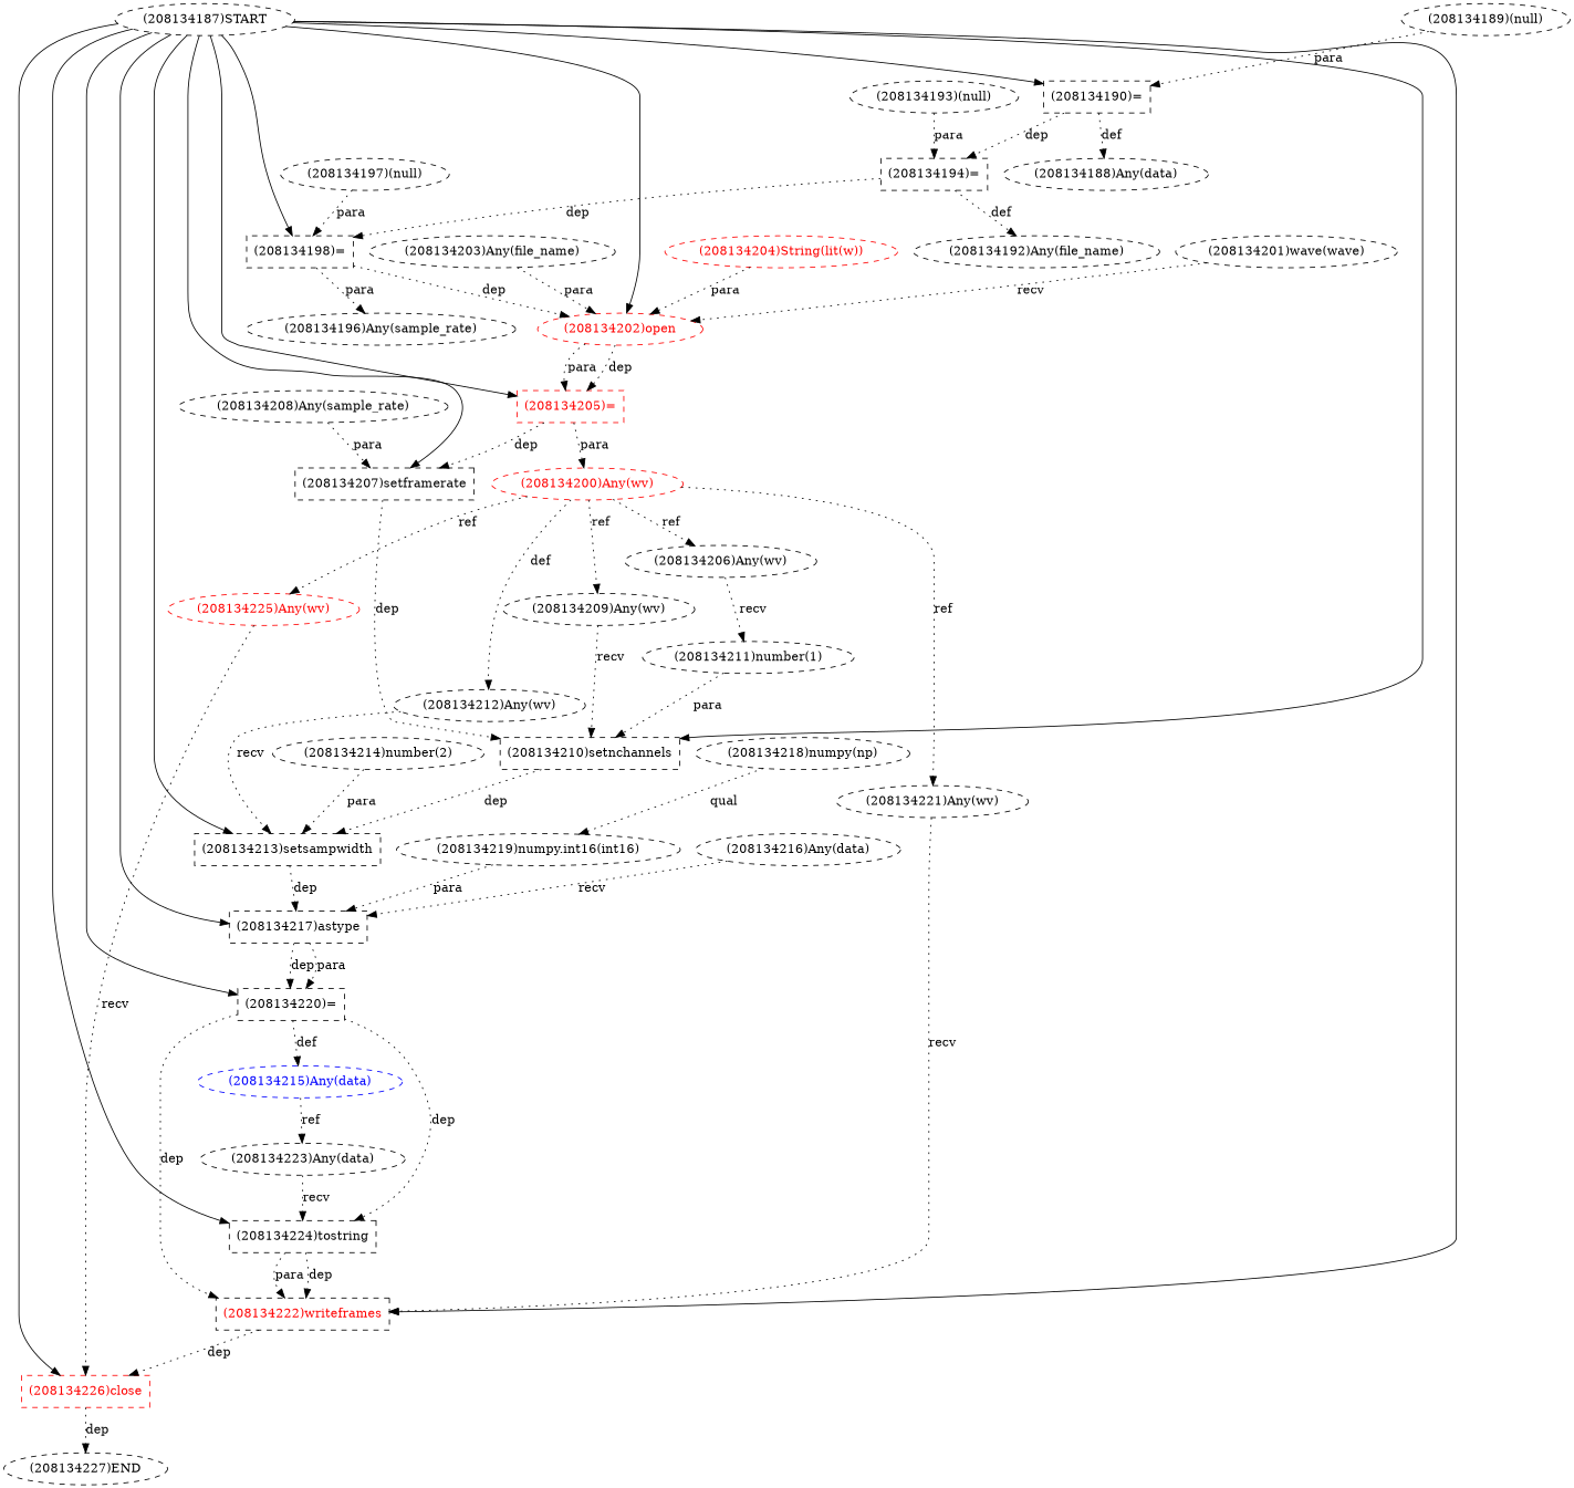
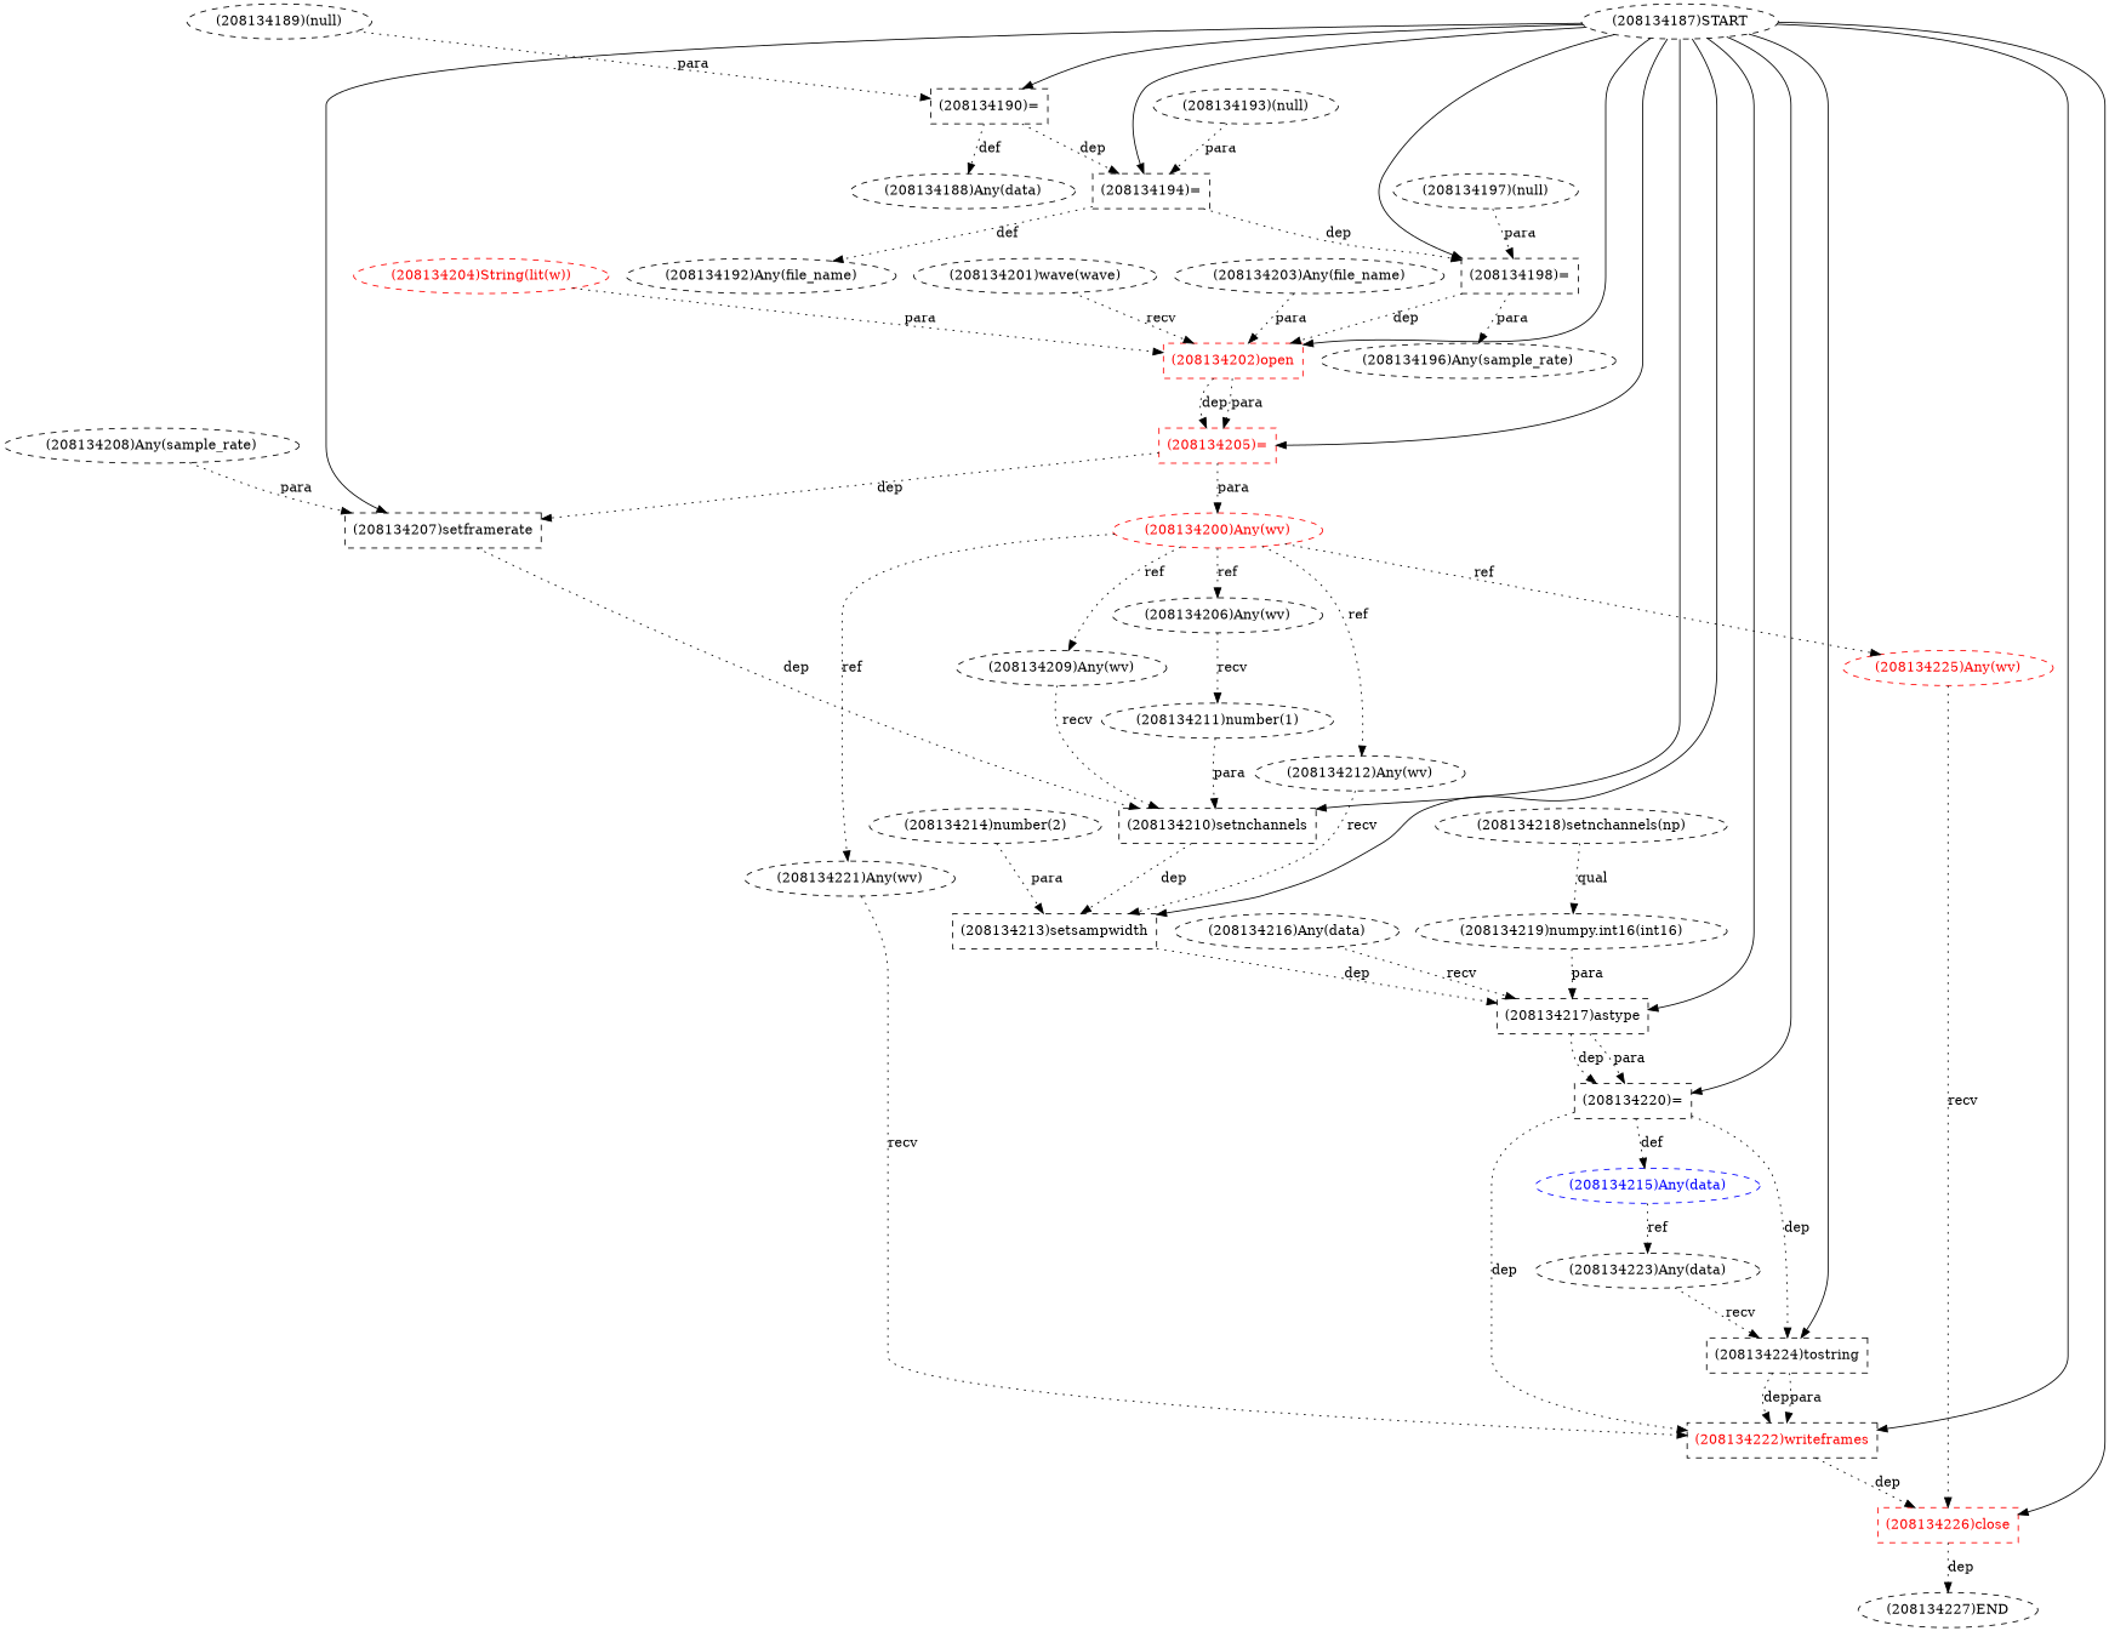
  digraph {
    node [shape=ellipse style=dashed]
    edge [style=dotted]
    n1 [label="(208134189)(null)"]
    n2 [label="(208134190)=" shape=box]
    n3 [label="(208134188)Any(data)"]
    n4 [label="(208134194)=" shape=box]
    n5 [label="(208134197)(null)"]
    n6 [label="(208134198)=" shape=box]
-   n7 [color=red fontcolor=red label="(208134202)open"]
+   n7 [color=red fontcolor=red label="(208134202)open" shape=box]
    n8 [label="(208134196)Any(sample_rate)"]
    n9 [color=blue fontcolor=blue label="(208134215)Any(data)"]
    n10 [label="(208134223)Any(data)"]
    n11 [label="(208134224)tostring" shape=box]
    n12 [label="(208134220)=" shape=box]
    n13 [fontcolor=red label="(208134222)writeframes" shape=box]
    n14 [color=red fontcolor=red label="(208134226)close" shape=box]
    n15 [label="(208134208)Any(sample_rate)"]
    n16 [label="(208134207)setframerate" shape=box]
    n17 [label="(208134210)setnchannels" shape=box]
    n18 [color=red fontcolor=red label="(208134225)Any(wv)"]
    n19 [label="(208134227)END" shape=""]
    n20 [color=red fontcolor=red label="(208134205)=" shape=box]
    n21 [label="(208134212)Any(wv)"]
    n22 [label="(208134213)setsampwidth" shape=box]
    n23 [label="(208134217)astype" shape=box]
    n24 [label="(208134201)wave(wave)"]
-   n25 [label="(208134218)numpy(np)"]
+   n25 [label="(208134218)setnchannels(np)"]
    n26 [label="(208134219)numpy.int16(int16)"]
    n27 [label="(208134216)Any(data)"]
    n28 [label="(208134221)Any(wv)"]
    n29 [label="(208134209)Any(wv)"]
    n30 [color=red fontcolor=red label="(208134200)Any(wv)"]
    n31 [label="(208134192)Any(file_name)"]
    n32 [label="(208134211)number(1)"]
    n33 [label="(208134193)(null)"]
    n34 [label="(208134214)number(2)"]
    n35 [label="(208134187)START" shape=""]
    n36 [label="(208134206)Any(wv)"]
    n37 [label="(208134203)Any(file_name)"]
    n38 [color=red fontcolor=red label="(208134204)String(lit(w))"]
    n1 -> n2 [label=para]
    n2 -> n3 [label=def]
    n2 -> n4 [label=dep]
    n4 -> n6 [label=dep]
    n4 -> n31 [label=def]
    n5 -> n6 [label=para]
    n6 -> n7 [label=dep]
    n6 -> n8 [label=para]
    n7 -> n20 [label=dep]
    n7 -> n20 [label=para]
    n9 -> n10 [label=ref]
    n10 -> n11 [label=recv]
    n11 -> n13 [label=dep]
    n11 -> n13 [label=para]
    n12 -> n9 [label=def]
    n12 -> n11 [label=dep]
    n12 -> n13 [label=dep]
    n13 -> n14 [label=dep]
    n14 -> n19 [label=dep]
    n15 -> n16 [label=para]
    n16 -> n17 [label=dep]
    n17 -> n22 [label=dep]
    n18 -> n14 [label=recv]
    n20 -> n16 [label=dep]
    n20 -> n30 [label=para]
    n21 -> n22 [label=recv]
    n22 -> n23 [label=dep]
    n23 -> n12 [label=dep]
    n23 -> n12 [label=para]
    n24 -> n7 [label=recv]
    n25 -> n26 [label=qual]
    n26 -> n23 [label=para]
    n27 -> n23 [label=recv]
    n28 -> n13 [label=recv]
    n29 -> n17 [label=recv]
    n30 -> n18 [label=ref]
-   n30 -> n21 [label=def]
+   n30 -> n21 [label=ref]
    n30 -> n28 [label=ref]
    n30 -> n29 [label=ref]
    n30 -> n36 [label=ref]
    n32 -> n17 [label=para]
    n33 -> n4 [label=para]
    n34 -> n22 [label=para]
    n35 -> n2 [style=solid]
+   n35 -> n4 [style=solid]
    n35 -> n6 [style=solid]
    n35 -> n7 [style=solid]
    n35 -> n11 [style=solid]
    n35 -> n12 [style=solid]
    n35 -> n13 [style=solid]
    n35 -> n14 [style=solid]
    n35 -> n16 [style=solid]
    n35 -> n17 [style=solid]
    n35 -> n20 [style=solid]
    n35 -> n22 [style=solid]
    n35 -> n23 [style=solid]
    n36 -> n32 [label=recv]
    n37 -> n7 [label=para]
    n38 -> n7 [label=para]
  }
